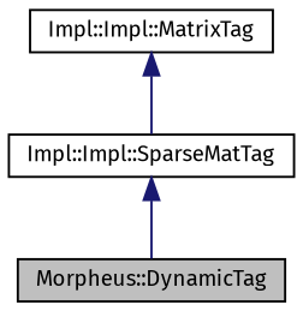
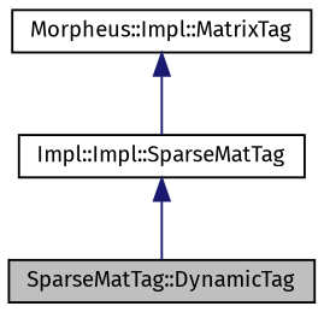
  digraph {
    fontname="Fira Sans"
    node [color=black fillcolor=white fontname="Fira Sans" fontsize=10 shape=record style=filled]
    edge [color=midnightblue dir=back fontname="Fira Sans" fontsize=10 labelfontname=Helvetica labelfontsize=10 style=solid]
-   n1 [fillcolor=grey75 fontcolor=black height=0.2 label="Morpheus::DynamicTag" width=0.4]
+   n1 [fillcolor=grey75 fontcolor=black height=0.2 label="SparseMatTag::DynamicTag" width=0.4]
    n2 [height=0.2 label="Impl::Impl::SparseMatTag" width=0.4]
-   n3 [height=0.2 label="Impl::Impl::MatrixTag" width=0.4]
+   n3 [height=0.2 label="Morpheus::Impl::MatrixTag" width=0.4]
    n2 -> n1
    n3 -> n2
  }
